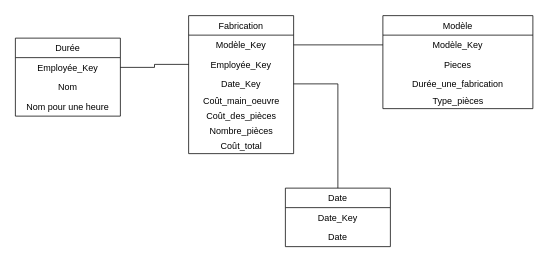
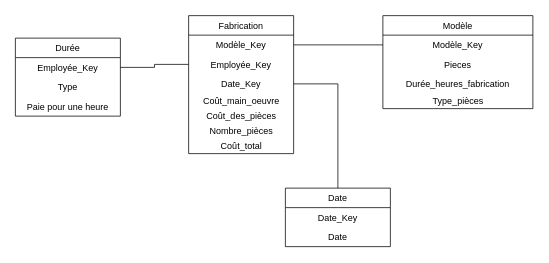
  <mxCell id="0" />
  <mxCell id="1" parent="0" />
  <mxCell id="2" value="" style="edgeStyle=orthogonalEdgeStyle;rounded=0;orthogonalLoop=1;jettySize=auto;html=1;exitX=1;exitY=0.5;exitDx=0;exitDy=0;endArrow=none;endFill=0;" edge="1" parent="1" source="6" target="22"><mxGeometry relative="1" as="geometry" /></mxCell>
  <mxCell id="3" value="Fabrication" style="swimlane;fontStyle=0;childLayout=stackLayout;horizontal=1;startSize=26;fillColor=none;horizontalStack=0;resizeParent=1;resizeParentMax=0;resizeLast=0;collapsible=1;marginBottom=0;align=center;fontSize=12;" vertex="1" parent="1"><mxGeometry x="251" y="20" width="140" height="184" as="geometry"><mxRectangle x="344" y="210" width="90" height="26" as="alternateBounds" /></mxGeometry></mxCell>
  <mxCell id="4" value="Modèle_Key" style="text;strokeColor=none;fillColor=none;align=center;verticalAlign=top;spacingLeft=4;spacingRight=4;overflow=hidden;rotatable=0;points=[[0,0.5],[1,0.5]];portConstraint=eastwest;fontSize=12;" vertex="1" parent="3"><mxGeometry y="26" width="140" height="26" as="geometry" /></mxCell>
  <mxCell id="5" value="Employée_Key" style="text;strokeColor=none;fillColor=none;align=center;verticalAlign=top;spacingLeft=4;spacingRight=4;overflow=hidden;rotatable=0;points=[[0,0.5],[1,0.5]];portConstraint=eastwest;fontSize=12;" vertex="1" parent="3"><mxGeometry y="52" width="140" height="26" as="geometry" /></mxCell>
  <mxCell id="6" value="Date_Key" style="text;strokeColor=none;fillColor=none;align=center;verticalAlign=top;spacingLeft=4;spacingRight=4;overflow=hidden;rotatable=0;points=[[0,0.5],[1,0.5]];portConstraint=eastwest;fontSize=12;" vertex="1" parent="3"><mxGeometry y="78" width="140" height="26" as="geometry" /></mxCell>
  <mxCell id="7" value="Coût_main_oeuvre" style="text;html=1;align=center;verticalAlign=middle;resizable=0;points=[];autosize=1;strokeColor=none;fontSize=12;" vertex="1" parent="3"><mxGeometry y="104" width="140" height="20" as="geometry" /></mxCell>
  <mxCell id="8" value="Coût_des_pièces" style="text;html=1;align=center;verticalAlign=middle;resizable=0;points=[];autosize=1;strokeColor=none;fontSize=12;" vertex="1" parent="3"><mxGeometry y="124" width="140" height="20" as="geometry" /></mxCell>
  <mxCell id="9" value="Nombre_pièces" style="text;html=1;align=center;verticalAlign=middle;resizable=0;points=[];autosize=1;strokeColor=none;fontSize=12;" vertex="1" parent="3"><mxGeometry y="144" width="140" height="20" as="geometry" /></mxCell>
  <mxCell id="10" value="Coût_total" style="text;html=1;align=center;verticalAlign=middle;resizable=0;points=[];autosize=1;strokeColor=none;fontSize=12;" vertex="1" parent="3"><mxGeometry y="164" width="140" height="20" as="geometry" /></mxCell>
  <mxCell id="11" value="Durée" style="swimlane;fontStyle=0;childLayout=stackLayout;horizontal=1;startSize=26;fillColor=none;horizontalStack=0;resizeParent=1;resizeParentMax=0;resizeLast=0;collapsible=1;marginBottom=0;align=center;" vertex="1" parent="1"><mxGeometry x="20" y="50" width="140" height="104" as="geometry" /></mxCell>
  <mxCell id="12" value="Employée_Key" style="text;strokeColor=none;fillColor=none;align=center;verticalAlign=top;spacingLeft=4;spacingRight=4;overflow=hidden;rotatable=0;points=[[0,0.5],[1,0.5]];portConstraint=eastwest;" vertex="1" parent="11"><mxGeometry y="26" width="140" height="26" as="geometry" /></mxCell>
- <mxCell id="13" value="Nom" style="text;strokeColor=none;fillColor=none;align=center;verticalAlign=top;spacingLeft=4;spacingRight=4;overflow=hidden;rotatable=0;points=[[0,0.5],[1,0.5]];portConstraint=eastwest;" vertex="1" parent="11"><mxGeometry y="52" width="140" height="26" as="geometry" /></mxCell>
- <mxCell id="14" value="Nom pour une heure" style="text;strokeColor=none;fillColor=none;align=center;verticalAlign=top;spacingLeft=4;spacingRight=4;overflow=hidden;rotatable=0;points=[[0,0.5],[1,0.5]];portConstraint=eastwest;" vertex="1" parent="11"><mxGeometry y="78" width="140" height="26" as="geometry" /></mxCell>
+ <mxCell id="13" value="Type" style="text;strokeColor=none;fillColor=none;align=center;verticalAlign=top;spacingLeft=4;spacingRight=4;overflow=hidden;rotatable=0;points=[[0,0.5],[1,0.5]];portConstraint=eastwest;" vertex="1" parent="11"><mxGeometry y="52" width="140" height="26" as="geometry" /></mxCell>
+ <mxCell id="14" value="Paie pour une heure" style="text;strokeColor=none;fillColor=none;align=center;verticalAlign=top;spacingLeft=4;spacingRight=4;overflow=hidden;rotatable=0;points=[[0,0.5],[1,0.5]];portConstraint=eastwest;" vertex="1" parent="11"><mxGeometry y="78" width="140" height="26" as="geometry" /></mxCell>
  <mxCell id="15" style="edgeStyle=orthogonalEdgeStyle;rounded=0;orthogonalLoop=1;jettySize=auto;html=1;exitX=1;exitY=0.5;exitDx=0;exitDy=0;entryX=0;entryY=0.5;entryDx=0;entryDy=0;endArrow=none;endFill=0;" edge="1" parent="1" source="12" target="5"><mxGeometry relative="1" as="geometry" /></mxCell>
  <mxCell id="16" value="Modèle" style="swimlane;fontStyle=0;childLayout=stackLayout;horizontal=1;startSize=26;fillColor=none;horizontalStack=0;resizeParent=1;resizeParentMax=0;resizeLast=0;collapsible=1;marginBottom=0;align=center;" vertex="1" parent="1"><mxGeometry x="510" y="20" width="200" height="124" as="geometry" /></mxCell>
  <mxCell id="17" value="Modèle_Key" style="text;strokeColor=none;fillColor=none;align=center;verticalAlign=top;spacingLeft=4;spacingRight=4;overflow=hidden;rotatable=0;points=[[0,0.5],[1,0.5]];portConstraint=eastwest;" vertex="1" parent="16"><mxGeometry y="26" width="200" height="26" as="geometry" /></mxCell>
  <mxCell id="18" value="Pieces" style="text;strokeColor=none;fillColor=none;align=center;verticalAlign=top;spacingLeft=4;spacingRight=4;overflow=hidden;rotatable=0;points=[[0,0.5],[1,0.5]];portConstraint=eastwest;" vertex="1" parent="16"><mxGeometry y="52" width="200" height="26" as="geometry" /></mxCell>
- <mxCell id="19" value="Durée_une_fabrication" style="text;strokeColor=none;fillColor=none;align=center;verticalAlign=top;spacingLeft=4;spacingRight=4;overflow=hidden;rotatable=0;points=[[0,0.5],[1,0.5]];portConstraint=eastwest;" vertex="1" parent="16"><mxGeometry y="78" width="200" height="26" as="geometry" /></mxCell>
+ <mxCell id="19" value="Durée_heures_fabrication" style="text;strokeColor=none;fillColor=none;align=center;verticalAlign=top;spacingLeft=4;spacingRight=4;overflow=hidden;rotatable=0;points=[[0,0.5],[1,0.5]];portConstraint=eastwest;" vertex="1" parent="16"><mxGeometry y="78" width="200" height="26" as="geometry" /></mxCell>
  <mxCell id="20" value="Type_pièces" style="text;html=1;align=center;verticalAlign=middle;resizable=0;points=[];autosize=1;strokeColor=none;" vertex="1" parent="16"><mxGeometry y="104" width="200" height="20" as="geometry" /></mxCell>
  <mxCell id="21" style="edgeStyle=orthogonalEdgeStyle;rounded=0;orthogonalLoop=1;jettySize=auto;html=1;exitX=1;exitY=0.5;exitDx=0;exitDy=0;entryX=0;entryY=0.5;entryDx=0;entryDy=0;endArrow=none;endFill=0;" edge="1" parent="1" source="4" target="17"><mxGeometry relative="1" as="geometry" /></mxCell>
  <mxCell id="22" value="Date" style="swimlane;fontStyle=0;childLayout=stackLayout;horizontal=1;startSize=26;fillColor=none;horizontalStack=0;resizeParent=1;resizeParentMax=0;resizeLast=0;collapsible=1;marginBottom=0;align=center;" vertex="1" parent="1"><mxGeometry x="380" y="250" width="140" height="78" as="geometry"><mxRectangle x="344" y="210" width="90" height="26" as="alternateBounds" /></mxGeometry></mxCell>
  <mxCell id="23" value="Date_Key" style="text;strokeColor=none;fillColor=none;align=center;verticalAlign=top;spacingLeft=4;spacingRight=4;overflow=hidden;rotatable=0;points=[[0,0.5],[1,0.5]];portConstraint=eastwest;" vertex="1" parent="22"><mxGeometry y="26" width="140" height="26" as="geometry" /></mxCell>
  <mxCell id="24" value="Date" style="text;strokeColor=none;fillColor=none;align=center;verticalAlign=top;spacingLeft=4;spacingRight=4;overflow=hidden;rotatable=0;points=[[0,0.5],[1,0.5]];portConstraint=eastwest;" vertex="1" parent="22"><mxGeometry y="52" width="140" height="26" as="geometry" /></mxCell>
